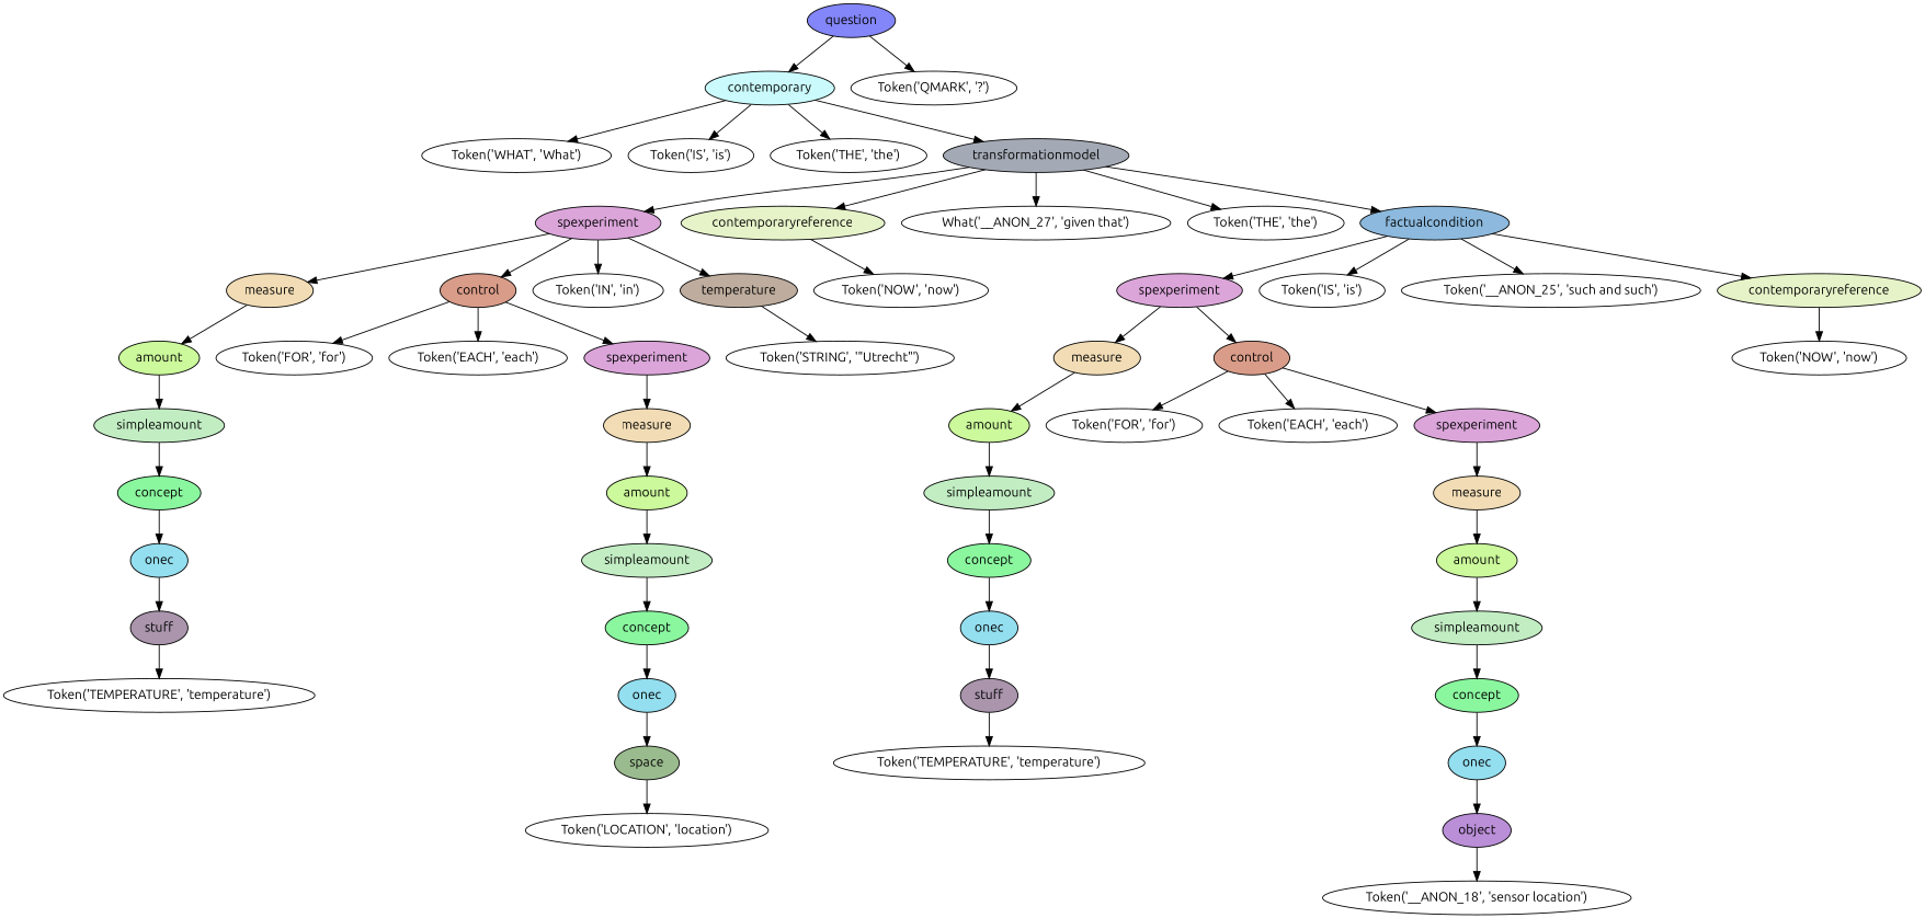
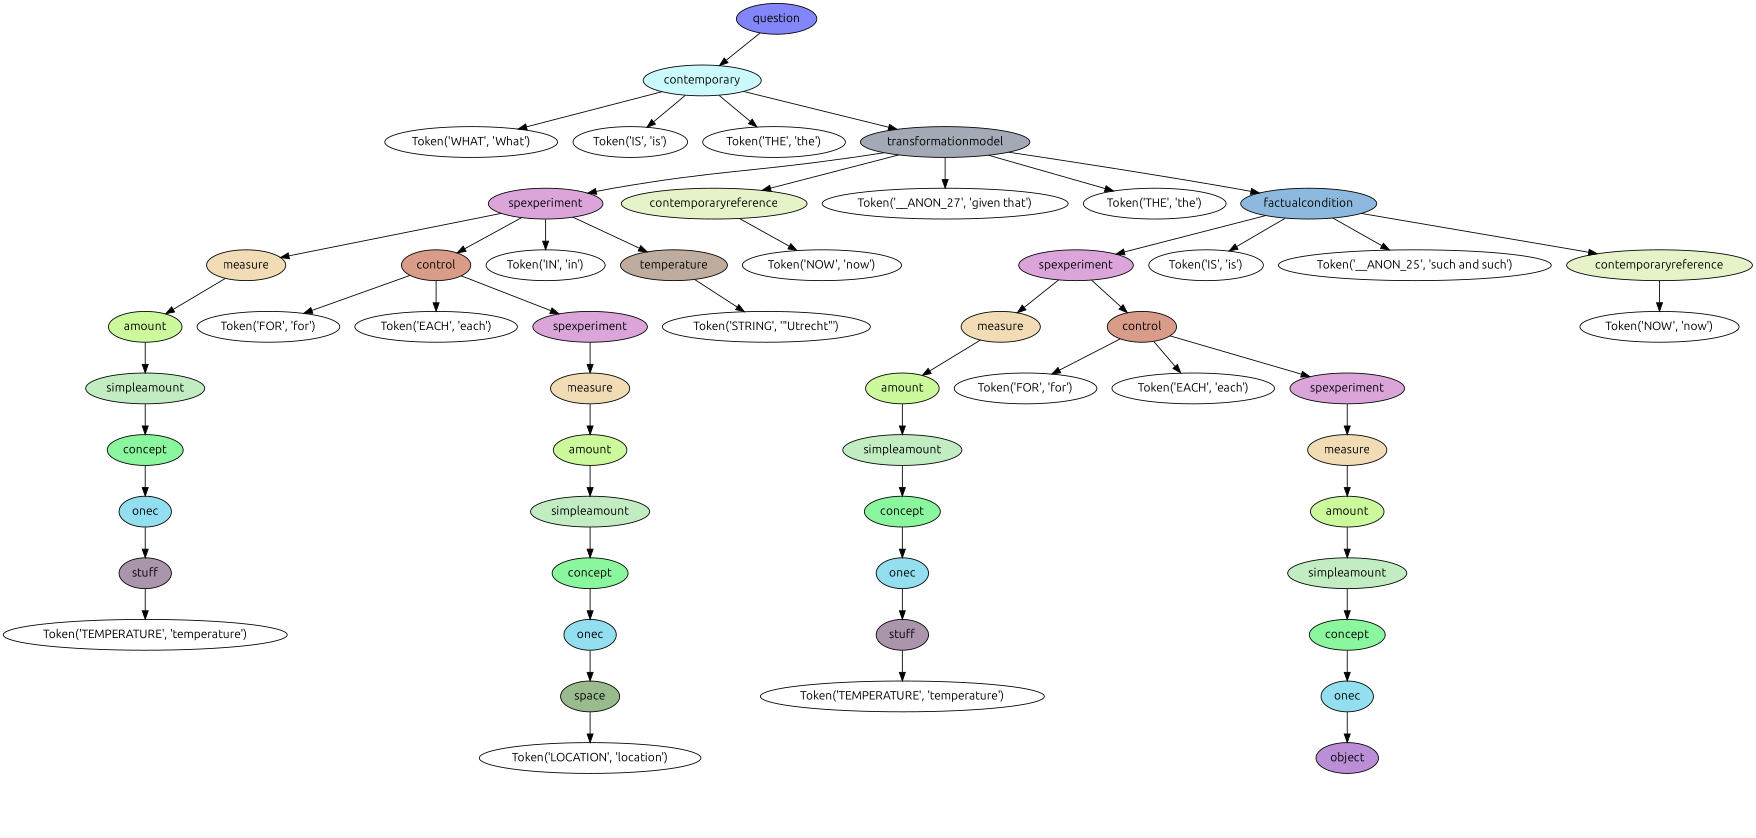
  digraph {
    fontname=Ubuntu
    rankdir=TB
    node [fontname=Ubuntu style=filled]
    edge [fontname=Ubuntu]
    n1 [label="Token('WHAT', 'What')" style=""]
    n2 [label="Token('IS', 'is')" style=""]
    n3 [label="Token('THE', 'the')" style=""]
    n4 [label="Token('TEMPERATURE', 'temperature')" style=""]
    n5 [fillcolor="#aa95ad" label=stuff]
    n6 [fillcolor="#93deef" label=onec]
    n7 [fillcolor="#8af79f" label=concept]
    n8 [fillcolor="#c2edc3" label=simpleamount]
    n9 [fillcolor="#cbf99b" label=amount]
    n10 [fillcolor="#f1dcb5" label=measure]
    n11 [label="Token('FOR', 'for')" style=""]
    n12 [label="Token('EACH', 'each')" style=""]
    n13 [label="Token('LOCATION', 'location')" style=""]
    n14 [fillcolor="#9abb8e" label=space]
    n15 [fillcolor="#93deef" label=onec]
    n16 [fillcolor="#8af79f" label=concept]
    n17 [fillcolor="#c2edc3" label=simpleamount]
    n18 [fillcolor="#cbf99b" label=amount]
    n19 [fillcolor="#f1dcb5" label=measure]
    n20 [fillcolor="#dba5da" label=spexperiment]
    n21 [fillcolor="#d99c89" label=control]
    n22 [label="Token('IN', 'in')" style=""]
    n23 [label="Token('STRING', '\"Utrecht\"')" style=""]
    n24 [fillcolor="#bead9e" label=temperature]
    n25 [fillcolor="#dba5da" label=spexperiment]
    n26 [label="Token('NOW', 'now')" style=""]
    n27 [fillcolor="#e6f3c8" label=contemporaryreference]
-   n28 [label="What('__ANON_27', 'given that')" style=""]
+   n28 [label="Token('__ANON_27', 'given that')" style=""]
    n29 [label="Token('THE', 'the')" style=""]
    n30 [label="Token('TEMPERATURE', 'temperature')" style=""]
    n31 [fillcolor="#aa95ad" label=stuff]
    n32 [fillcolor="#93deef" label=onec]
    n33 [fillcolor="#8af79f" label=concept]
    n34 [fillcolor="#c2edc3" label=simpleamount]
    n35 [fillcolor="#cbf99b" label=amount]
    n36 [fillcolor="#f1dcb5" label=measure]
    n37 [label="Token('FOR', 'for')" style=""]
    n38 [label="Token('EACH', 'each')" style=""]
-   n39 [label="Token('__ANON_18', 'sensor location')" style=""]
    n40 [fillcolor="#ba8fd7" label=object]
    n41 [fillcolor="#93deef" label=onec]
    n42 [fillcolor="#8af79f" label=concept]
    n43 [fillcolor="#c2edc3" label=simpleamount]
    n44 [fillcolor="#cbf99b" label=amount]
    n45 [fillcolor="#f1dcb5" label=measure]
    n46 [fillcolor="#dba5da" label=spexperiment]
    n47 [fillcolor="#d99c89" label=control]
    n48 [fillcolor="#dba5da" label=spexperiment]
    n49 [label="Token('IS', 'is')" style=""]
    n50 [label="Token('__ANON_25', 'such and such')" style=""]
    n51 [label="Token('NOW', 'now')" style=""]
    n52 [fillcolor="#e6f3c8" label=contemporaryreference]
    n53 [fillcolor="#8cb9dd" label=factualcondition]
    n54 [fillcolor="#a4aab5" label=transformationmodel]
    n55 [fillcolor="#cafafc" label=contemporary]
-   n56 [label="Token('QMARK', '?')" style=""]
    n57 [fillcolor="#8386f8" label=question]
    n5 -> n4
    n6 -> n5
    n7 -> n6
    n8 -> n7
    n9 -> n8
    n10 -> n9
    n14 -> n13
    n15 -> n14
    n16 -> n15
    n17 -> n16
    n18 -> n17
    n19 -> n18
    n20 -> n19
    n21 -> n11
    n21 -> n12
    n21 -> n20
    n24 -> n23
    n25 -> n10
    n25 -> n21
    n25 -> n22
    n25 -> n24
    n27 -> n26
    n31 -> n30
    n32 -> n31
    n33 -> n32
    n34 -> n33
    n35 -> n34
    n36 -> n35
-   n40 -> n39
    n41 -> n40
    n42 -> n41
    n43 -> n42
    n44 -> n43
    n45 -> n44
    n46 -> n45
    n47 -> n37
    n47 -> n38
    n47 -> n46
    n48 -> n36
    n48 -> n47
    n52 -> n51
    n53 -> n48
    n53 -> n49
    n53 -> n50
    n53 -> n52
    n54 -> n25
    n54 -> n27
    n54 -> n28
    n54 -> n29
    n54 -> n53
    n55 -> n1
    n55 -> n2
    n55 -> n3
    n55 -> n54
    n57 -> n55
-   n57 -> n56
  }
